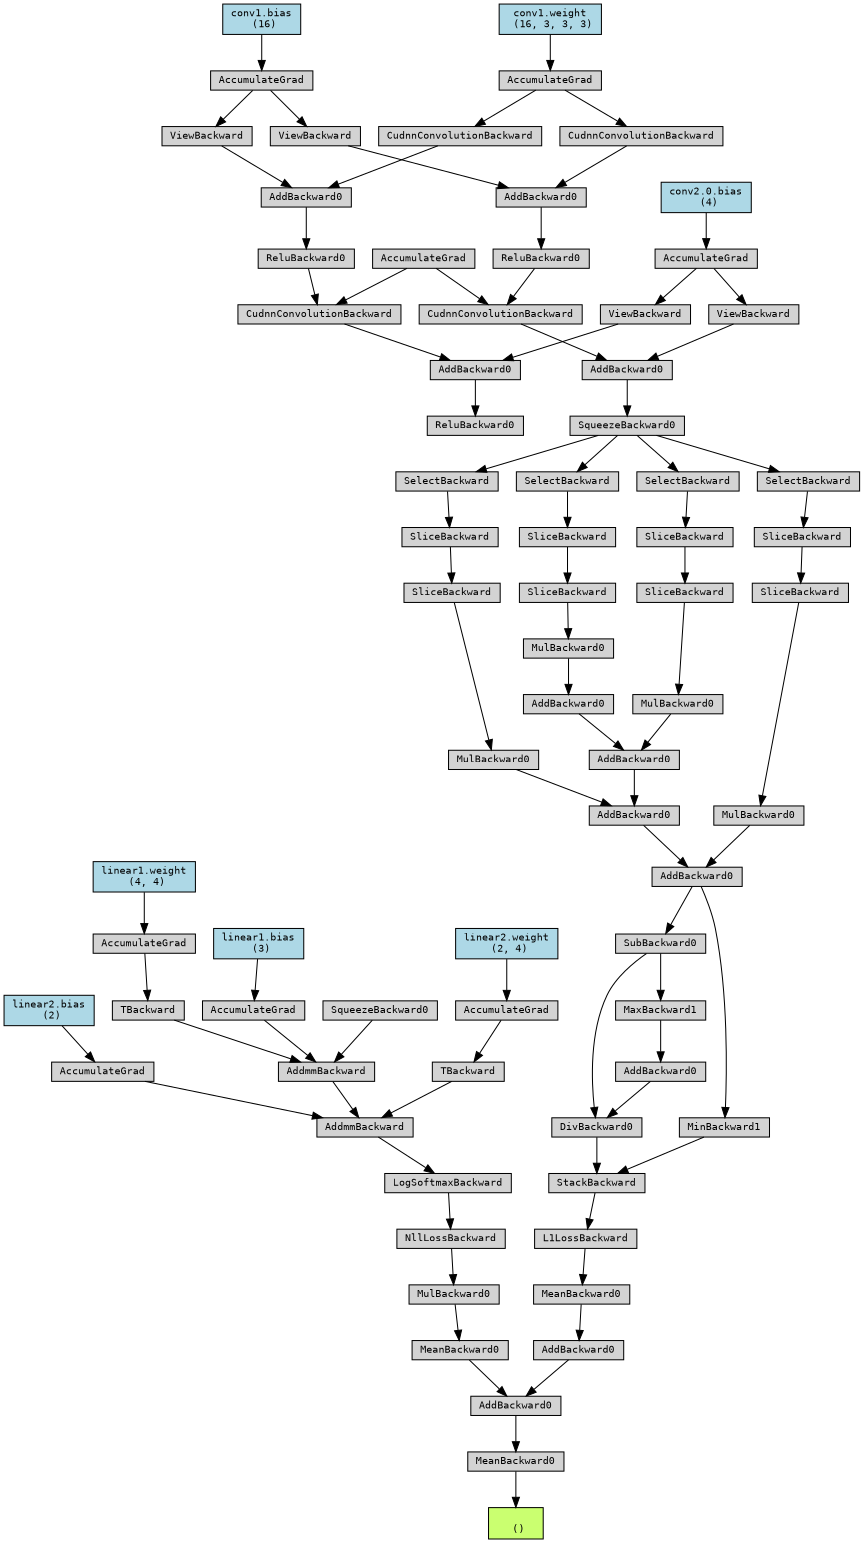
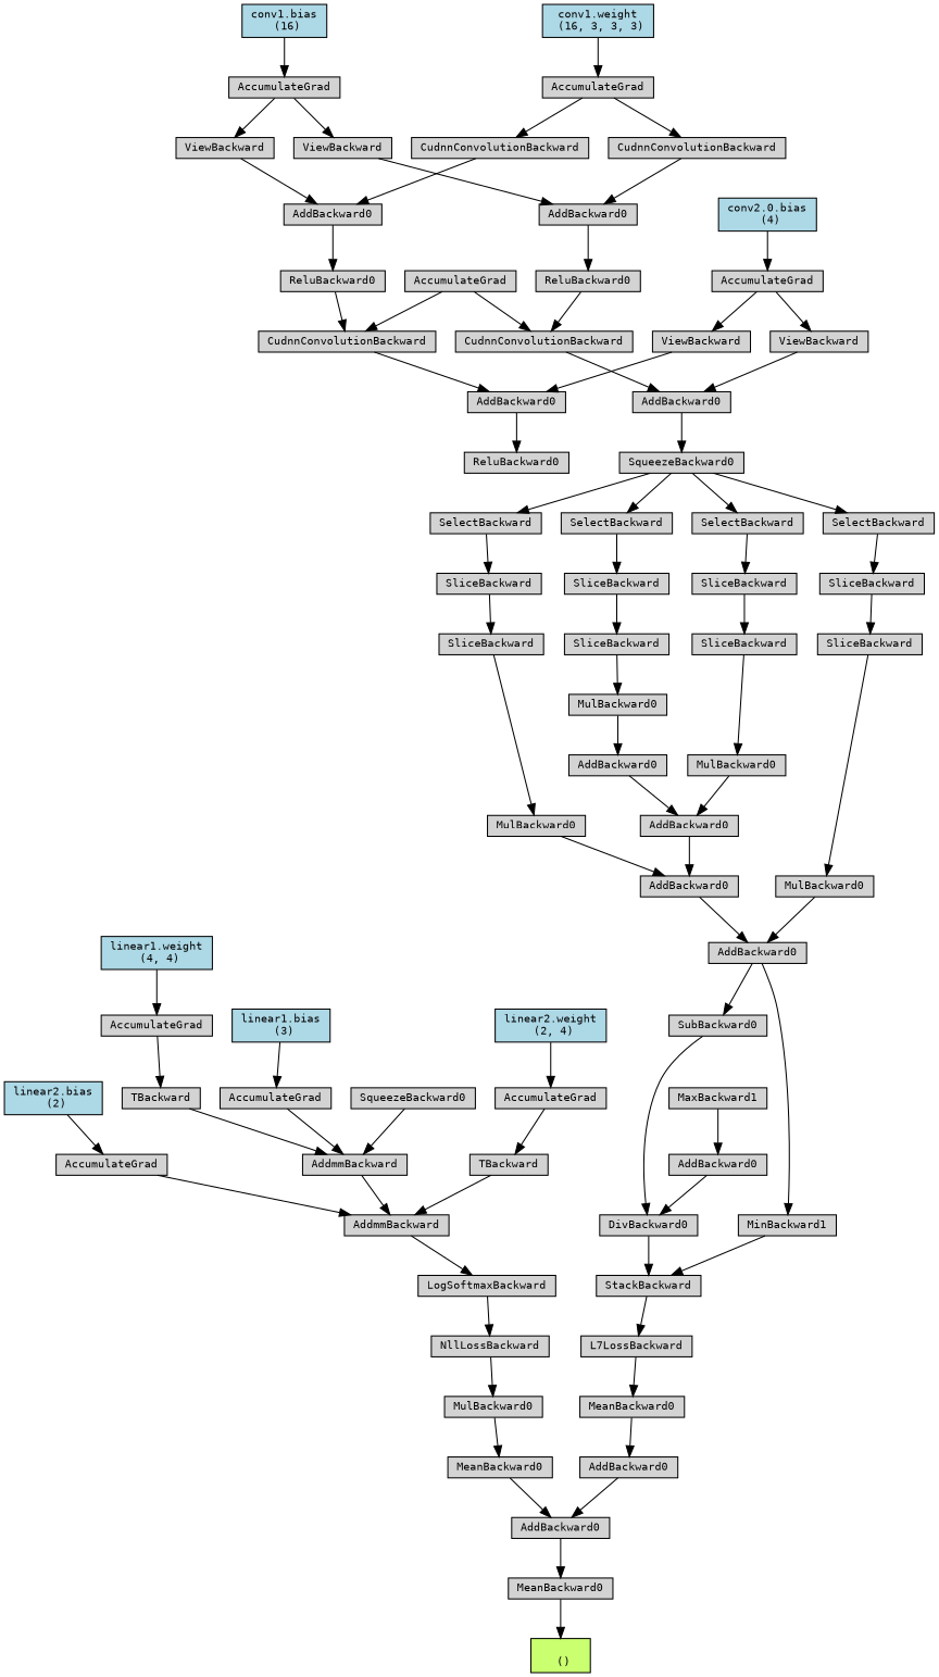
  digraph {
    node [align=left fontname=monospace fontsize=10 ranksep=0.1 shape=box style=filled]
    n1 [fillcolor=darkolivegreen1 height=0.2 label="\n ()"]
    n2 [height=0.2 label=MeanBackward0]
    n3 [height=0.2 label=AddBackward0]
    n4 [height=0.2 label=MeanBackward0]
    n5 [height=0.2 label=MulBackward0]
    n6 [height=0.2 label=NllLossBackward]
    n7 [height=0.2 label=LogSoftmaxBackward]
    n8 [height=0.2 label=AddmmBackward]
    n9 [height=0.2 label=AccumulateGrad]
    n10 [fillcolor=lightblue height=0.2 label="linear2.bias\n (2)"]
    n11 [height=0.2 label=AddmmBackward]
    n12 [height=0.2 label=AccumulateGrad]
    n13 [fillcolor=lightblue height=0.2 label="linear1.bias\n (3)"]
    n14 [height=0.2 label=SqueezeBackward0]
    n15 [height=0.2 label=ReluBackward0]
    n16 [height=0.2 label=AddBackward0]
    n17 [height=0.2 label=CudnnConvolutionBackward]
    n18 [height=0.2 label=ReluBackward0]
    n19 [height=0.2 label=AddBackward0]
    n20 [height=0.2 label=CudnnConvolutionBackward]
    n21 [height=0.2 label=AccumulateGrad]
    n22 [height=0.2 label=CudnnConvolutionBackward]
    n23 [height=0.2 label=AddBackward0]
    n24 [fillcolor=lightblue height=0.2 label="conv1.weight\n (16, 3, 3, 3)"]
    n25 [height=0.2 label=ViewBackward]
    n26 [height=0.2 label=AccumulateGrad]
    n27 [height=0.2 label=ViewBackward]
    n28 [fillcolor=lightblue height=0.2 label="conv1.bias\n (16)"]
    n29 [height=0.2 label=AccumulateGrad]
    n30 [height=0.2 label=CudnnConvolutionBackward]
    n31 [height=0.2 label=AddBackward0]
    n32 [height=0.2 label=ViewBackward]
    n33 [height=0.2 label=AccumulateGrad]
    n34 [height=0.2 label=ViewBackward]
    n35 [fillcolor=lightblue height=0.2 label="conv2.0.bias\n (4)"]
    n36 [height=0.2 label=TBackward]
    n37 [height=0.2 label=AccumulateGrad]
    n38 [fillcolor=lightblue height=0.2 label="linear1.weight\n (4, 4)"]
    n39 [height=0.2 label=TBackward]
    n40 [height=0.2 label=AccumulateGrad]
    n41 [fillcolor=lightblue height=0.2 label="linear2.weight\n (2, 4)"]
    n42 [height=0.2 label=AddBackward0]
    n43 [height=0.2 label=MeanBackward0]
-   n44 [height=0.2 label=L1LossBackward]
+   n44 [height=0.2 label=L7LossBackward]
    n45 [height=0.2 label=StackBackward]
    n46 [height=0.2 label=DivBackward0]
    n47 [height=0.2 label=SubBackward0]
    n48 [height=0.2 label=MaxBackward1]
    n49 [height=0.2 label=AddBackward0]
    n50 [height=0.2 label=AddBackward0]
    n51 [height=0.2 label=MinBackward1]
    n52 [height=0.2 label=AddBackward0]
    n53 [height=0.2 label=AddBackward0]
    n54 [height=0.2 label=AddBackward0]
    n55 [height=0.2 label=MulBackward0]
    n56 [height=0.2 label=SliceBackward]
    n57 [height=0.2 label=SliceBackward]
    n58 [height=0.2 label=SelectBackward]
    n59 [height=0.2 label=SqueezeBackward0]
    n60 [height=0.2 label=SelectBackward]
    n61 [height=0.2 label=SelectBackward]
    n62 [height=0.2 label=SelectBackward]
    n63 [height=0.2 label=SliceBackward]
    n64 [height=0.2 label=SliceBackward]
    n65 [height=0.2 label=SliceBackward]
    n66 [height=0.2 label=ReluBackward0]
    n67 [height=0.2 label=MulBackward0]
    n68 [height=0.2 label=SliceBackward]
    n69 [height=0.2 label=MulBackward0]
    n70 [height=0.2 label=SliceBackward]
    n71 [height=0.2 label=MulBackward0]
    n72 [height=0.2 label=SliceBackward]
    n2 -> n1
    n3 -> n2
    n4 -> n3
    n5 -> n4
    n6 -> n5
    n7 -> n6
    n8 -> n7
    n9 -> n8
    n10 -> n9
    n11 -> n8
    n12 -> n11
    n13 -> n12
    n14 -> n11
    n16 -> n15
    n17 -> n16
    n18 -> n17
    n19 -> n18
    n20 -> n19
    n21 -> n20
    n21 -> n22
    n22 -> n23
    n23 -> n66
    n24 -> n21
    n25 -> n19
    n26 -> n25
    n26 -> n27
    n27 -> n23
    n28 -> n26
    n29 -> n17
    n29 -> n30
    n30 -> n31
    n31 -> n59
    n32 -> n16
    n33 -> n32
    n33 -> n34
    n34 -> n31
    n35 -> n33
    n36 -> n11
    n37 -> n36
    n38 -> n37
    n39 -> n8
    n40 -> n39
    n41 -> n40
    n42 -> n3
    n43 -> n42
    n44 -> n43
    n45 -> n44
    n46 -> n45
    n47 -> n46
-   n47 -> n48
    n48 -> n49
    n49 -> n46
    n50 -> n47
    n50 -> n51
    n51 -> n45
    n52 -> n50
    n53 -> n52
    n54 -> n53
    n55 -> n54
    n56 -> n55
    n57 -> n56
    n58 -> n57
    n59 -> n58
    n59 -> n60
    n59 -> n61
    n59 -> n62
    n60 -> n63
    n61 -> n64
    n62 -> n65
    n63 -> n68
    n64 -> n70
    n65 -> n72
    n66 -> n30
    n67 -> n53
    n68 -> n67
    n69 -> n52
    n70 -> n69
    n71 -> n50
    n72 -> n71
  }
